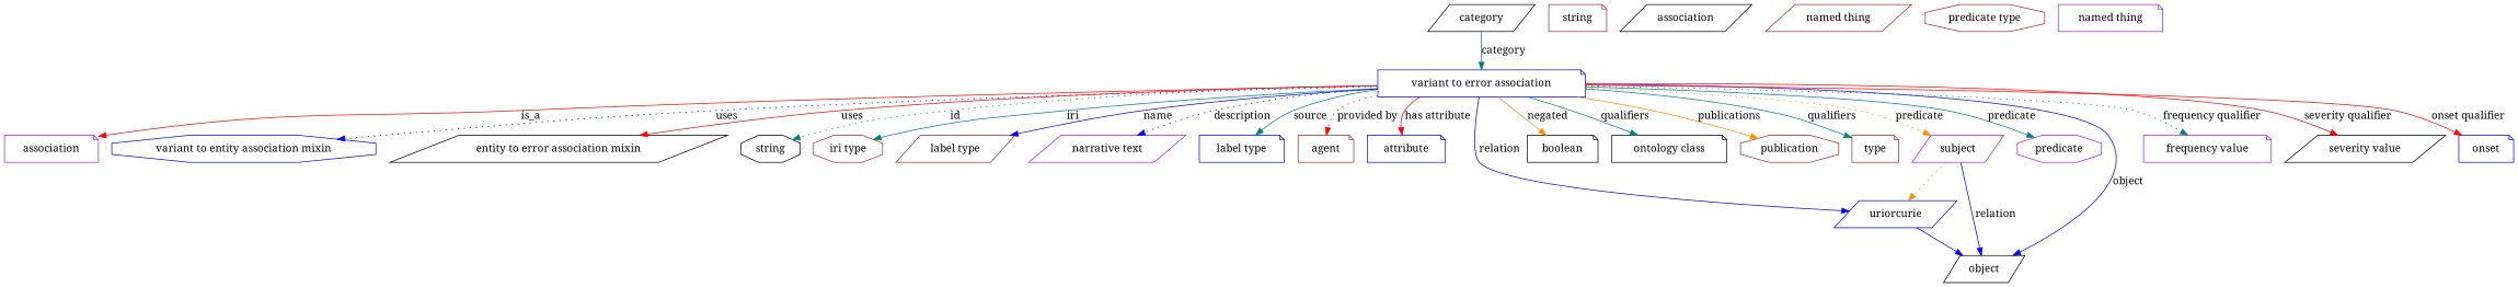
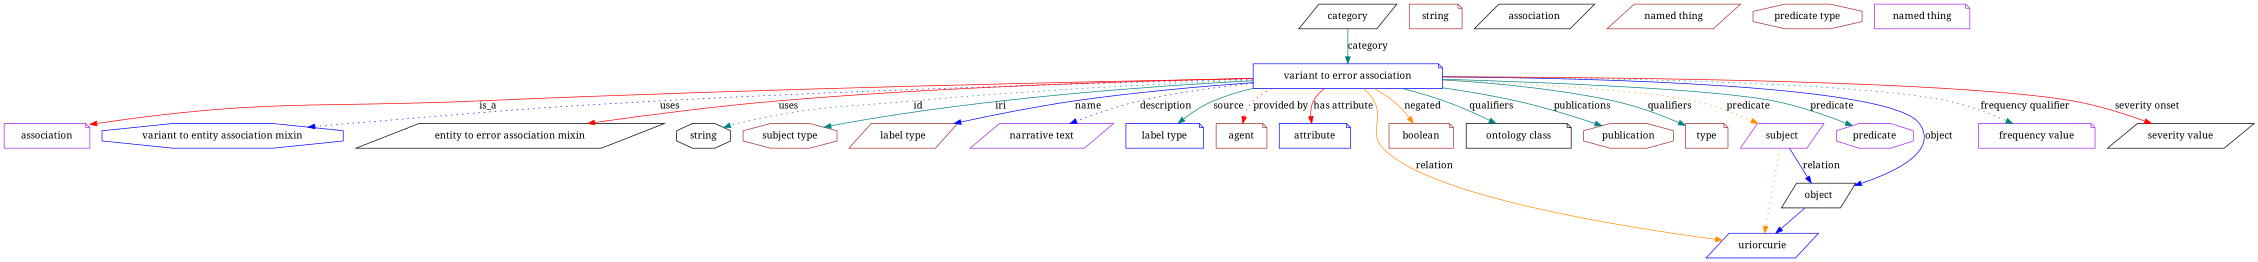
  digraph {
    fontname="Noto Serif"
    node [color=brown fontname="Noto Serif" shape=note]
    edge [color=teal fontname="Noto Serif" style=solid]
    n1 [color=blue height=0.5 label="variant to error association" width=3.8274]
    association [color=purple height=0.5 width=1.7332]
    "variant to entity association mixin" [color=blue height=0.5 shape=octagon width=4.7121]
    "entity to error association mixin" [color=black height=0.5 shape=parallelogram width=4.4593]
    n5 [color=black height=0.5 label=string shape=octagon width=1.0652]
-   n6 [height=0.5 label="iri type" shape=octagon width=1.2277]
+   n6 [height=0.5 label="subject type" shape=octagon width=1.2277]
    n7 [height=0.5 label="label type" shape=parallelogram width=1.5707]
    n8 [color=purple height=0.5 label="narrative text" shape=parallelogram width=2.0943]
    n9 [color=blue height=0.5 label="label type" width=1.5707]
    n10 [height=0.5 label=agent width=1.0291]
    n11 [color=blue height=0.5 label=attribute width=1.4443]
    n12 [color=blue height=0.5 label=uriorcurie shape=parallelogram width=1.5887]
-   n13 [color=black height=0.5 label=boolean width=1.2999]
+   n13 [height=0.5 label=boolean width=1.2999]
    n14 [color=black height=0.5 label="ontology class" width=2.1304]
    n15 [height=0.5 label=publication shape=octagon width=1.7332]
    type [height=0.5 width=0.86659]
    subject [color=purple height=0.5 shape=parallelogram width=1.2277]
    predicate [color=purple height=0.5 shape=octagon width=1.5165]
    object [color=black height=0.5 shape=parallelogram width=1.0832]
    n20 [color=purple height=0.5 label="frequency value" width=2.3651]
    n21 [color=black height=0.5 label="severity value" shape=parallelogram width=2.1123]
-   n22 [color=blue height=0.5 label=onset width=1.011]
    category [color=black height=0.5 shape=parallelogram width=1.4263]
    n24 [height=0.5 label=string width=1.0652]
    n25 [color=black height=0.5 label=association shape=parallelogram width=1.7332]
    n26 [height=0.5 label="named thing" shape=parallelogram width=1.9318]
    n27 [height=0.5 label="predicate type" shape=octagon width=2.1665]
    n28 [color=purple height=0.5 label="named thing" width=1.9318]
    n1 -> association [color=red label=is_a]
    n1 -> "variant to entity association mixin" [color=blue label=uses style=dotted]
    n1 -> "entity to error association mixin" [color=red label=uses]
    n1 -> n5 [label=id style=dotted]
    n1 -> n6 [label=iri]
    n1 -> n7 [color=blue label=name]
    n1 -> n8 [color=blue label=description style=dotted]
    n1 -> n9 [label=source]
    n1 -> n10 [color=red label="provided by" style=dotted]
    n1 -> n11 [color=red label="has attribute"]
-   n1 -> n12 [color=blue label=relation]
+   n1 -> n12 [color=darkorange label=relation]
    n1 -> n13 [color=darkorange label=negated]
    n1 -> n14 [label=qualifiers]
-   n1 -> n15 [color=darkorange label=publications]
+   n1 -> n15 [label=publications]
    n1 -> type [label=qualifiers]
    n1 -> subject [color=darkorange label=predicate style=dotted]
    n1 -> predicate [label=predicate]
    n1 -> object [color=blue label=object]
    n1 -> n20 [label="frequency qualifier" style=dotted]
-   n1 -> n21 [color=red label="severity qualifier"]
-   n1 -> n22 [color=red label="onset qualifier"]
+   n1 -> n21 [color=red label="severity onset"]
    subject -> n12 [color=darkorange style=dotted]
    subject -> object [color=blue label=relation]
-   n12 -> object [color=blue]
+   object -> n12 [color=blue]
    category -> n1 [label=category]
  }
